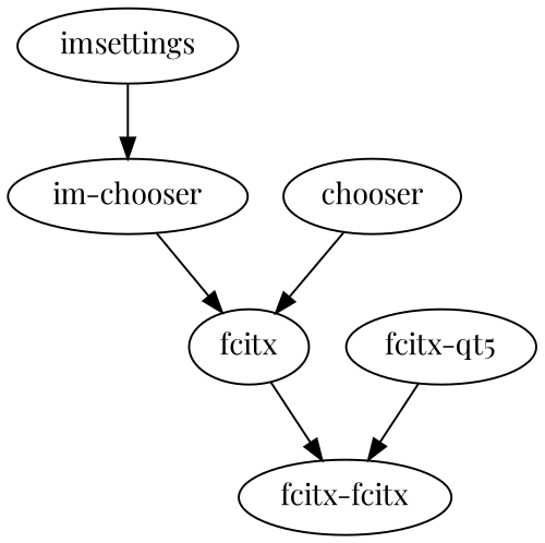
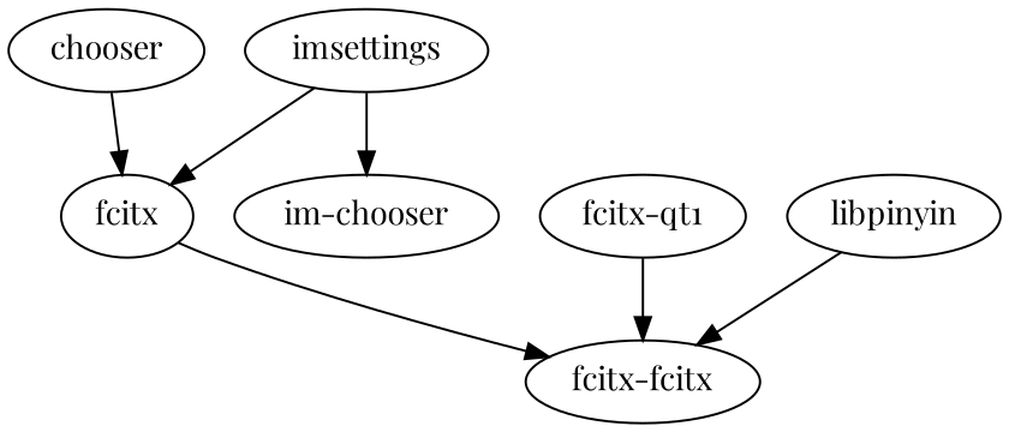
  digraph {
    fontname="Playfair Display"
    node [fontname="Playfair Display"]
    edge [fontname="Playfair Display"]
    imsettings
    fcitx
    "im-chooser"
    n4 [label="fcitx-fcitx"]
    n5 [label=chooser]
-   "fcitx-qt5"
-   "im-chooser" -> fcitx
+   "fcitx-qt5" [label="fcitx-qt1"]
+   libpinyin
+   imsettings -> fcitx
    imsettings -> "im-chooser"
    fcitx -> n4
    n5 -> fcitx
    "fcitx-qt5" -> n4
+   libpinyin -> n4
  }
